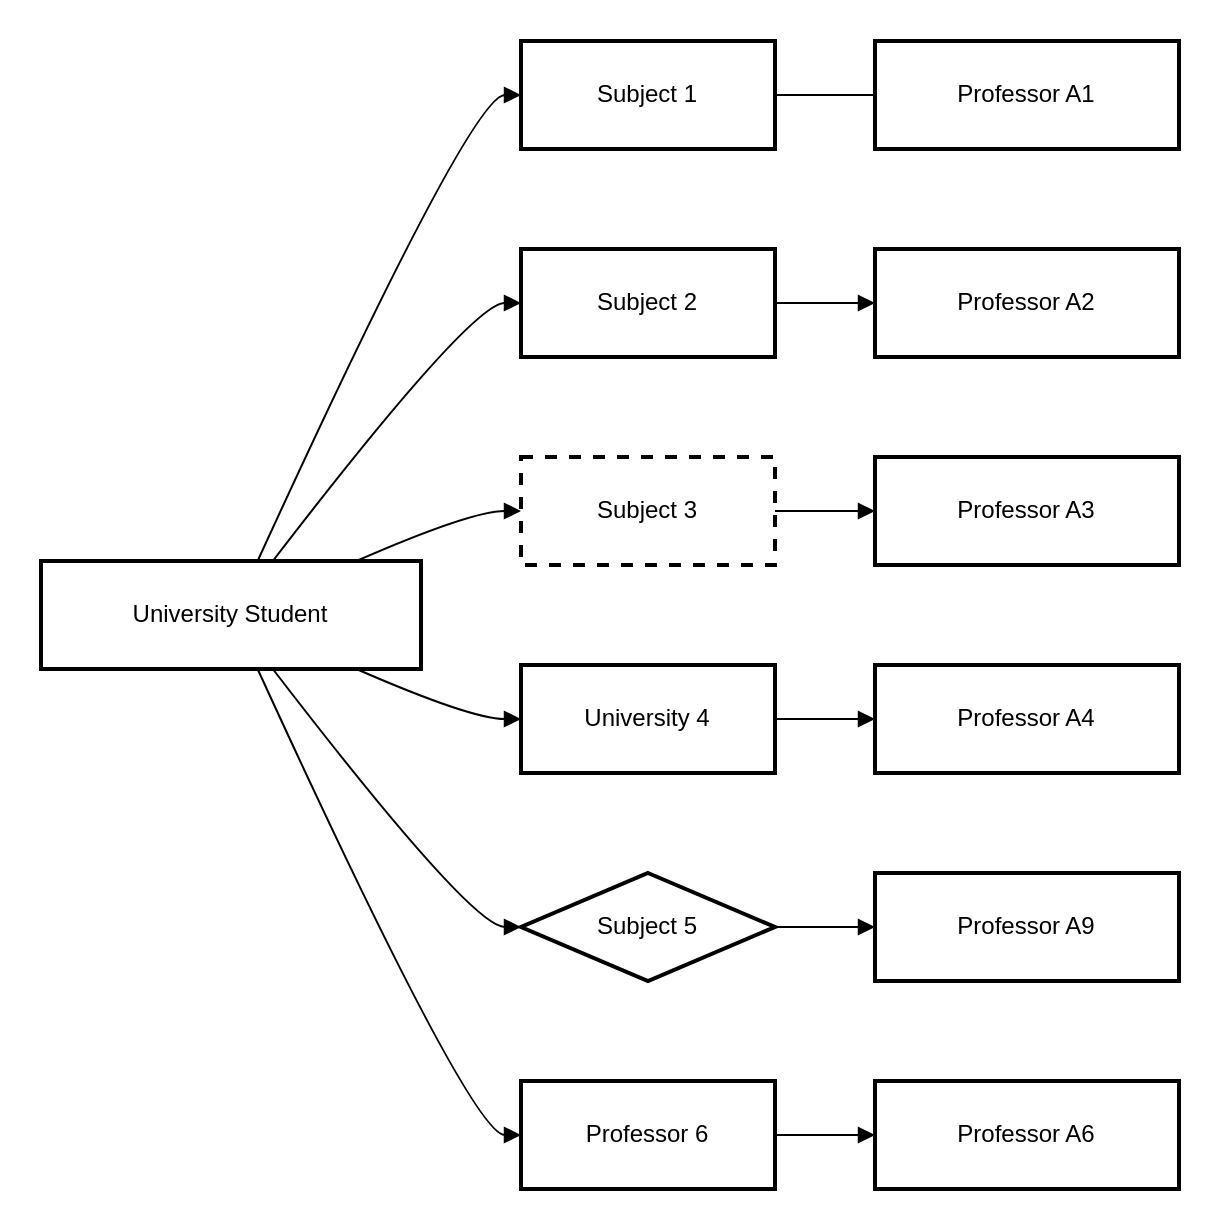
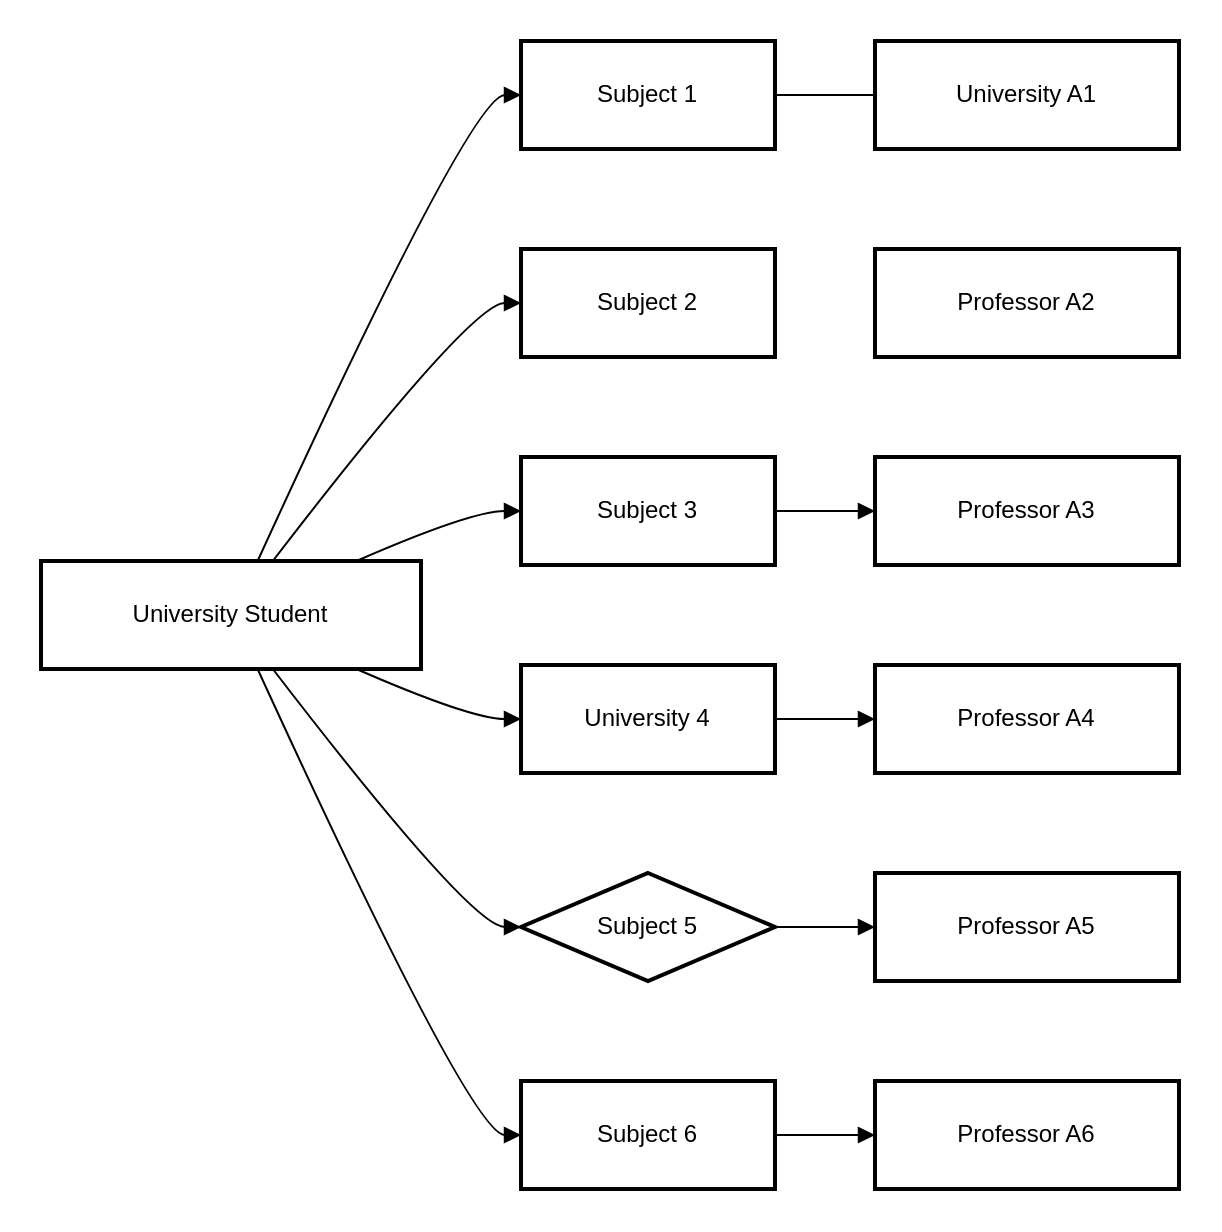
  <mxCell id="0" />
  <mxCell id="1" parent="0" />
  <mxCell id="2" value="University Student" style="whiteSpace=wrap;strokeWidth=2;" vertex="1" parent="1"><mxGeometry x="20" y="280" width="190" height="54" as="geometry" /></mxCell>
  <mxCell id="3" value="Subject 1" style="whiteSpace=wrap;strokeWidth=2;" vertex="1" parent="1"><mxGeometry x="260" y="20" width="127" height="54" as="geometry" /></mxCell>
  <mxCell id="4" value="Subject 2" style="whiteSpace=wrap;strokeWidth=2;" vertex="1" parent="1"><mxGeometry x="260" y="124" width="127" height="54" as="geometry" /></mxCell>
- <mxCell id="5" value="Subject 3" style="whiteSpace=wrap;strokeWidth=2;dashed=1;" vertex="1" parent="1"><mxGeometry x="260" y="228" width="127" height="54" as="geometry" /></mxCell>
+ <mxCell id="5" value="Subject 3" style="whiteSpace=wrap;strokeWidth=2;" vertex="1" parent="1"><mxGeometry x="260" y="228" width="127" height="54" as="geometry" /></mxCell>
  <mxCell id="6" value="University 4" style="whiteSpace=wrap;strokeWidth=2;" vertex="1" parent="1"><mxGeometry x="260" y="332" width="127" height="54" as="geometry" /></mxCell>
  <mxCell id="7" value="Subject 5" style="rhombus;whiteSpace=wrap;strokeWidth=2;" vertex="1" parent="1"><mxGeometry x="260" y="436" width="127" height="54" as="geometry" /></mxCell>
- <mxCell id="8" value="Professor 6" style="whiteSpace=wrap;strokeWidth=2;" vertex="1" parent="1"><mxGeometry x="260" y="540" width="127" height="54" as="geometry" /></mxCell>
- <mxCell id="9" value="Professor A1" style="whiteSpace=wrap;strokeWidth=2;" vertex="1" parent="1"><mxGeometry x="437" y="20" width="152" height="54" as="geometry" /></mxCell>
+ <mxCell id="8" value="Subject 6" style="whiteSpace=wrap;strokeWidth=2;" vertex="1" parent="1"><mxGeometry x="260" y="540" width="127" height="54" as="geometry" /></mxCell>
+ <mxCell id="9" value="University A1" style="whiteSpace=wrap;strokeWidth=2;" vertex="1" parent="1"><mxGeometry x="437" y="20" width="152" height="54" as="geometry" /></mxCell>
  <mxCell id="10" value="Professor A2" style="whiteSpace=wrap;strokeWidth=2;" vertex="1" parent="1"><mxGeometry x="437" y="124" width="152" height="54" as="geometry" /></mxCell>
  <mxCell id="11" value="Professor A3" style="whiteSpace=wrap;strokeWidth=2;" vertex="1" parent="1"><mxGeometry x="437" y="228" width="152" height="54" as="geometry" /></mxCell>
  <mxCell id="12" value="Professor A4" style="whiteSpace=wrap;strokeWidth=2;" vertex="1" parent="1"><mxGeometry x="437" y="332" width="152" height="54" as="geometry" /></mxCell>
- <mxCell id="13" value="Professor A9" style="whiteSpace=wrap;strokeWidth=2;" vertex="1" parent="1"><mxGeometry x="437" y="436" width="152" height="54" as="geometry" /></mxCell>
+ <mxCell id="13" value="Professor A5" style="whiteSpace=wrap;strokeWidth=2;" vertex="1" parent="1"><mxGeometry x="437" y="436" width="152" height="54" as="geometry" /></mxCell>
  <mxCell id="14" value="Professor A6" style="whiteSpace=wrap;strokeWidth=2;" vertex="1" parent="1"><mxGeometry x="437" y="540" width="152" height="54" as="geometry" /></mxCell>
  <mxCell id="15" value="" style="curved=1;startArrow=none;endArrow=block;exitX=0.57;exitY=0;entryX=0;entryY=0.5;" edge="1" parent="1" source="2" target="3"><mxGeometry relative="1" as="geometry"><Array as="points"><mxPoint x="235" y="47" /></Array></mxGeometry></mxCell>
  <mxCell id="16" value="" style="curved=1;startArrow=none;endArrow=block;exitX=0.61;exitY=0;entryX=0;entryY=0.5;" edge="1" parent="1" source="2" target="4"><mxGeometry relative="1" as="geometry"><Array as="points"><mxPoint x="235" y="151" /></Array></mxGeometry></mxCell>
  <mxCell id="17" value="" style="curved=1;startArrow=none;endArrow=block;exitX=0.83;exitY=0;entryX=0;entryY=0.5;" edge="1" parent="1" source="2" target="5"><mxGeometry relative="1" as="geometry"><Array as="points"><mxPoint x="235" y="255" /></Array></mxGeometry></mxCell>
  <mxCell id="18" value="" style="curved=1;startArrow=none;endArrow=block;exitX=0.83;exitY=1;entryX=0;entryY=0.5;" edge="1" parent="1" source="2" target="6"><mxGeometry relative="1" as="geometry"><Array as="points"><mxPoint x="235" y="359" /></Array></mxGeometry></mxCell>
  <mxCell id="19" value="" style="curved=1;startArrow=none;endArrow=block;exitX=0.61;exitY=1;entryX=0;entryY=0.5;" edge="1" parent="1" source="2" target="7"><mxGeometry relative="1" as="geometry"><Array as="points"><mxPoint x="235" y="463" /></Array></mxGeometry></mxCell>
  <mxCell id="20" value="" style="curved=1;startArrow=none;endArrow=block;exitX=0.57;exitY=1;entryX=0;entryY=0.5;" edge="1" parent="1" source="2" target="8"><mxGeometry relative="1" as="geometry"><Array as="points"><mxPoint x="235" y="567" /></Array></mxGeometry></mxCell>
  <mxCell id="21" value="" style="curved=1;startArrow=none;endArrow=none;exitX=1;exitY=0.5;entryX=0;entryY=0.5;" edge="1" parent="1" source="3" target="9"><mxGeometry relative="1" as="geometry"><Array as="points" /></mxGeometry></mxCell>
- <mxCell id="22" value="" style="curved=1;startArrow=none;endArrow=block;exitX=1;exitY=0.5;entryX=0;entryY=0.5;" edge="1" parent="1" source="4" target="10"><mxGeometry relative="1" as="geometry"><Array as="points" /></mxGeometry></mxCell>
  <mxCell id="23" value="" style="curved=1;startArrow=none;endArrow=block;exitX=1;exitY=0.5;entryX=0;entryY=0.5;" edge="1" parent="1" source="5" target="11"><mxGeometry relative="1" as="geometry"><Array as="points" /></mxGeometry></mxCell>
  <mxCell id="24" value="" style="curved=1;startArrow=none;endArrow=block;exitX=1;exitY=0.5;entryX=0;entryY=0.5;" edge="1" parent="1" source="6" target="12"><mxGeometry relative="1" as="geometry"><Array as="points" /></mxGeometry></mxCell>
  <mxCell id="25" value="" style="curved=1;startArrow=none;endArrow=block;exitX=1;exitY=0.5;entryX=0;entryY=0.5;" edge="1" parent="1" source="7" target="13"><mxGeometry relative="1" as="geometry"><Array as="points" /></mxGeometry></mxCell>
  <mxCell id="26" value="" style="curved=1;startArrow=none;endArrow=block;exitX=1;exitY=0.5;entryX=0;entryY=0.5;" edge="1" parent="1" source="8" target="14"><mxGeometry relative="1" as="geometry"><Array as="points" /></mxGeometry></mxCell>
